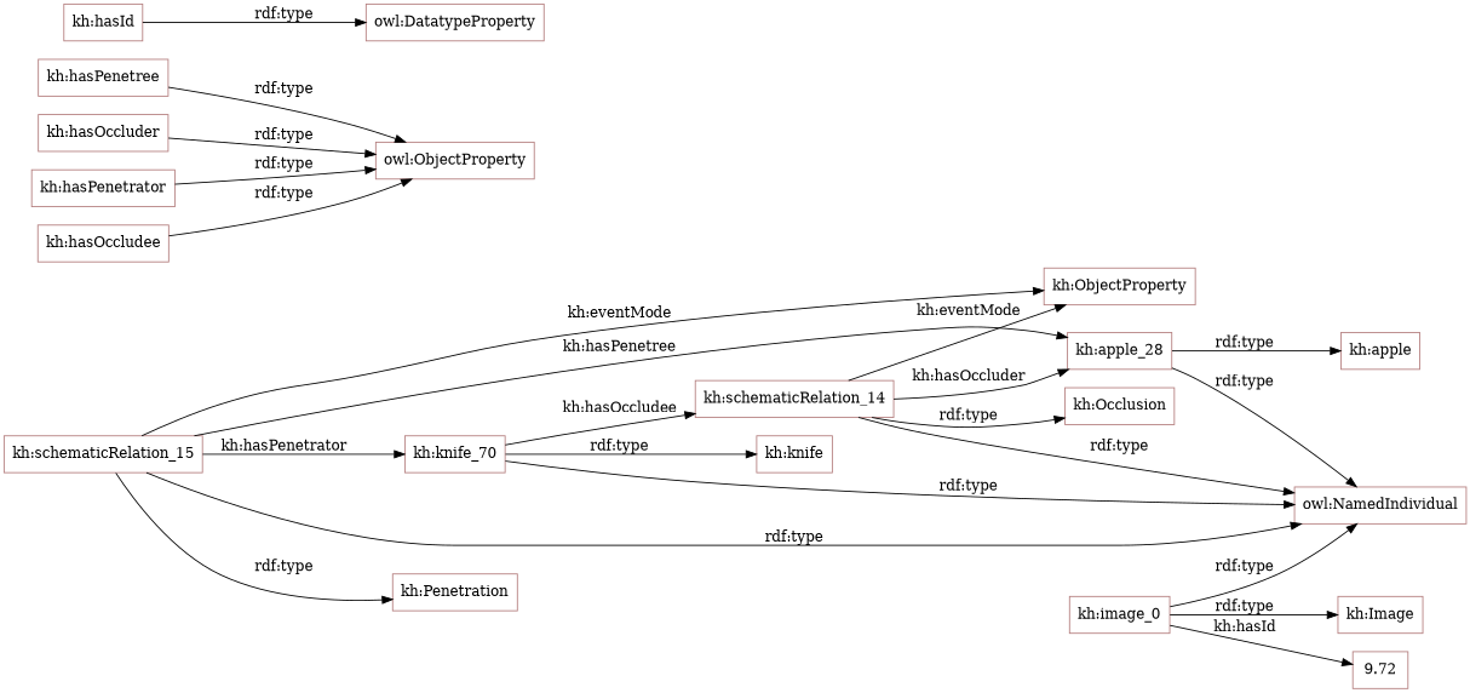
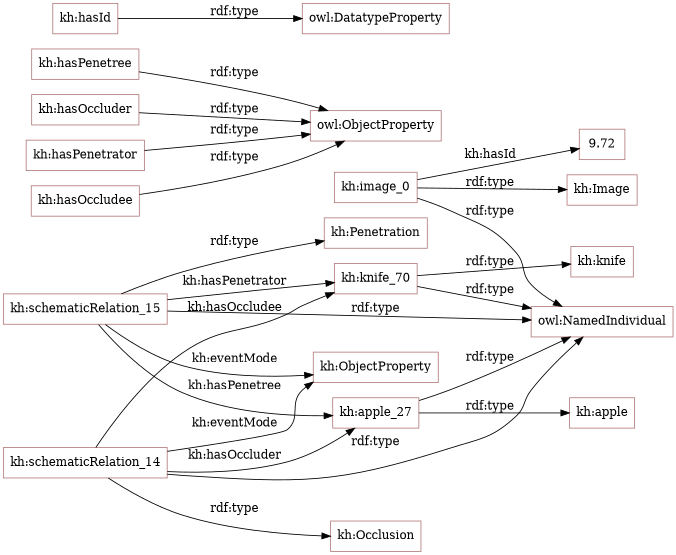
  digraph {
    rankdir=LR
    node [color="1.0 0.3 0.7" shape=box]
    n1 [label="kh:schematicRelation_14"]
    n2 [label="kh:ObjectProperty"]
    n3 [label="owl:NamedIndividual"]
-   n4 [label="kh:apple_28"]
+   n4 [label="kh:apple_27"]
    n5 [label="kh:knife_70"]
    n6 [label="kh:Occlusion"]
    n7 [label="kh:apple"]
    n8 [label="kh:knife"]
    n9 [label="kh:hasPenetree"]
    n10 [label="owl:ObjectProperty"]
    n11 [label="kh:image_0"]
    n12 [label="kh:Image"]
    n13 [label=9.72]
    n14 [label="kh:hasOccluder"]
    n15 [label="kh:schematicRelation_15"]
    n16 [label="kh:Penetration"]
    n17 [label="kh:hasId"]
    n18 [label="owl:DatatypeProperty"]
    n19 [label="kh:hasPenetrator"]
    n20 [label="kh:hasOccludee"]
    n1 -> n2 [label="kh:eventMode"]
    n1 -> n3 [label="rdf:type"]
    n1 -> n4 [label="kh:hasOccluder"]
-   n5 -> n1 [label="kh:hasOccludee"]
+   n1 -> n5 [label="kh:hasOccludee"]
    n1 -> n6 [label="rdf:type"]
    n4 -> n3 [label="rdf:type"]
    n4 -> n7 [label="rdf:type"]
    n5 -> n3 [label="rdf:type"]
    n5 -> n8 [label="rdf:type"]
    n9 -> n10 [label="rdf:type"]
    n11 -> n3 [label="rdf:type"]
    n11 -> n12 [label="rdf:type"]
    n11 -> n13 [label="kh:hasId"]
    n14 -> n10 [label="rdf:type"]
    n15 -> n2 [label="kh:eventMode"]
    n15 -> n3 [label="rdf:type"]
    n15 -> n4 [label="kh:hasPenetree"]
    n15 -> n5 [label="kh:hasPenetrator"]
    n15 -> n16 [label="rdf:type"]
    n17 -> n18 [label="rdf:type"]
    n19 -> n10 [label="rdf:type"]
    n20 -> n10 [label="rdf:type"]
  }
